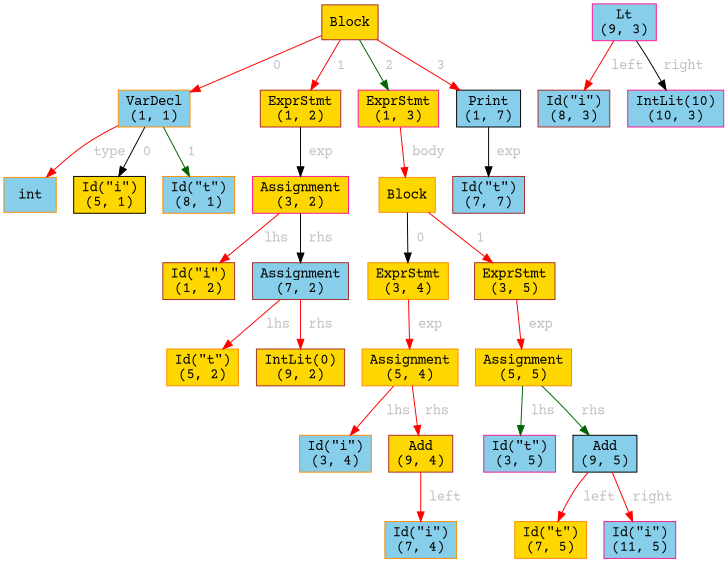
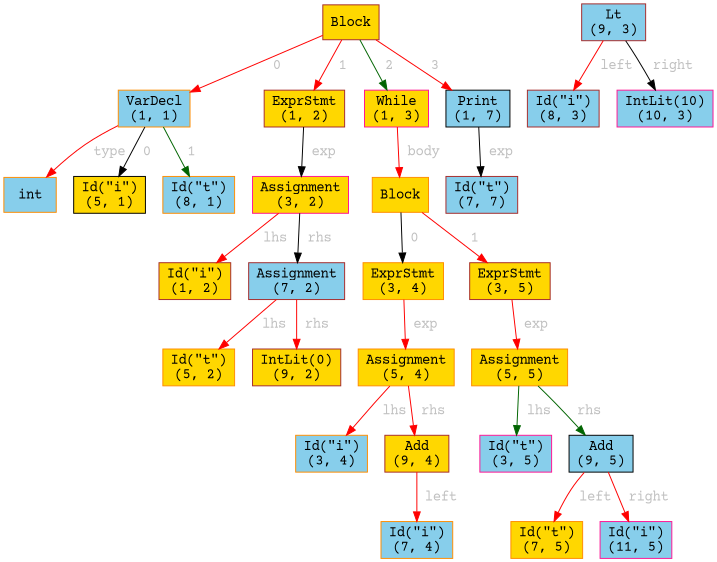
  digraph {
    fontname="Courier Prime"
    node [color=darkorange fillcolor=gold fontname="Courier Prime" shape=box style=filled]
    edge [color=red fontcolor=gray fontname="Courier Prime"]
    n1 [color=brown label=Block]
    n2 [fillcolor=skyblue label="VarDecl\n(1, 1)"]
    n3 [color=brown label="ExprStmt\n(1, 2)"]
-   n4 [color=deeppink label="ExprStmt\n(1, 3)"]
+   n4 [color=deeppink label="While\n(1, 3)"]
    n5 [color=black fillcolor=skyblue label="Print\n(1, 7)"]
    n6 [fillcolor=skyblue label=int]
    n7 [color=black label="Id(\"i\")\n(5, 1)"]
    n8 [fillcolor=skyblue label="Id(\"t\")\n(8, 1)"]
    n9 [color=deeppink label="Assignment\n(3, 2)"]
    n10 [label=Block]
    n11 [color=brown fillcolor=skyblue label="Id(\"t\")\n(7, 7)"]
    n12 [color=brown label="Id(\"i\")\n(1, 2)"]
    n13 [color=brown fillcolor=skyblue label="Assignment\n(7, 2)"]
    n14 [label="Id(\"t\")\n(5, 2)"]
    n15 [color=brown label="IntLit(0)\n(9, 2)"]
-   n16 [color=deeppink fillcolor=skyblue label="Lt\n(9, 3)"]
+   n16 [color=brown fillcolor=skyblue label="Lt\n(9, 3)"]
    n17 [color=brown fillcolor=skyblue label="Id(\"i\")\n(8, 3)"]
    n18 [color=deeppink fillcolor=skyblue label="IntLit(10)\n(10, 3)"]
    n19 [label="ExprStmt\n(3, 4)"]
    n20 [color=brown label="ExprStmt\n(3, 5)"]
    n21 [label="Assignment\n(5, 4)"]
    n22 [label="Assignment\n(5, 5)"]
    n23 [fillcolor=skyblue label="Id(\"i\")\n(3, 4)"]
    n24 [color=brown label="Add\n(9, 4)"]
    n25 [fillcolor=skyblue label="Id(\"i\")\n(7, 4)"]
    n26 [color=deeppink fillcolor=skyblue label="Id(\"t\")\n(3, 5)"]
    n27 [color=black fillcolor=skyblue label="Add\n(9, 5)"]
    n28 [label="Id(\"t\")\n(7, 5)"]
    n29 [color=deeppink fillcolor=skyblue label="Id(\"i\")\n(11, 5)"]
    n1 -> n2 [label=" 0"]
    n1 -> n3 [label=" 1"]
    n1 -> n4 [color=darkgreen label=" 2"]
    n1 -> n5 [label=" 3"]
    n2 -> n6 [label=" type"]
    n2 -> n7 [color=black label=" 0"]
    n2 -> n8 [color=darkgreen label=" 1"]
    n3 -> n9 [color=black label=" exp"]
    n4 -> n10 [label=" body"]
    n5 -> n11 [color=black label=" exp"]
    n9 -> n12 [label=" lhs"]
    n9 -> n13 [color=black label=" rhs"]
    n10 -> n19 [color=black label=" 0"]
    n10 -> n20 [label=" 1"]
    n13 -> n14 [label=" lhs"]
    n13 -> n15 [label=" rhs"]
    n16 -> n17 [label=" left"]
    n16 -> n18 [color=black label=" right"]
    n19 -> n21 [label=" exp"]
    n20 -> n22 [label=" exp"]
    n21 -> n23 [label=" lhs"]
    n21 -> n24 [label=" rhs"]
    n22 -> n26 [color=darkgreen label=" lhs"]
    n22 -> n27 [color=darkgreen label=" rhs"]
    n24 -> n25 [label=" left"]
    n27 -> n28 [label=" left"]
    n27 -> n29 [label=" right"]
  }
